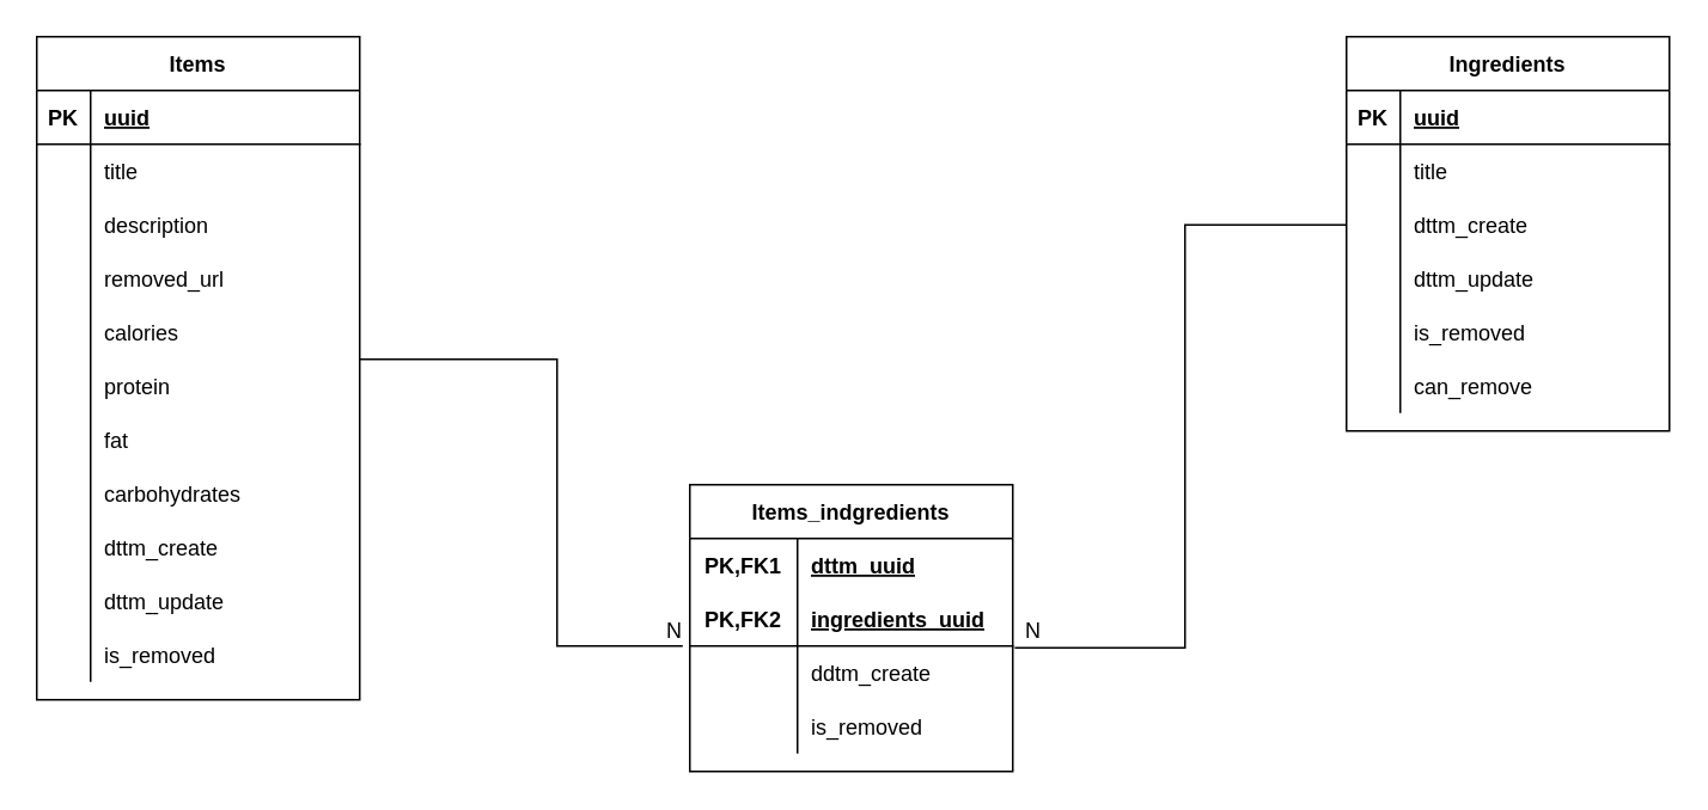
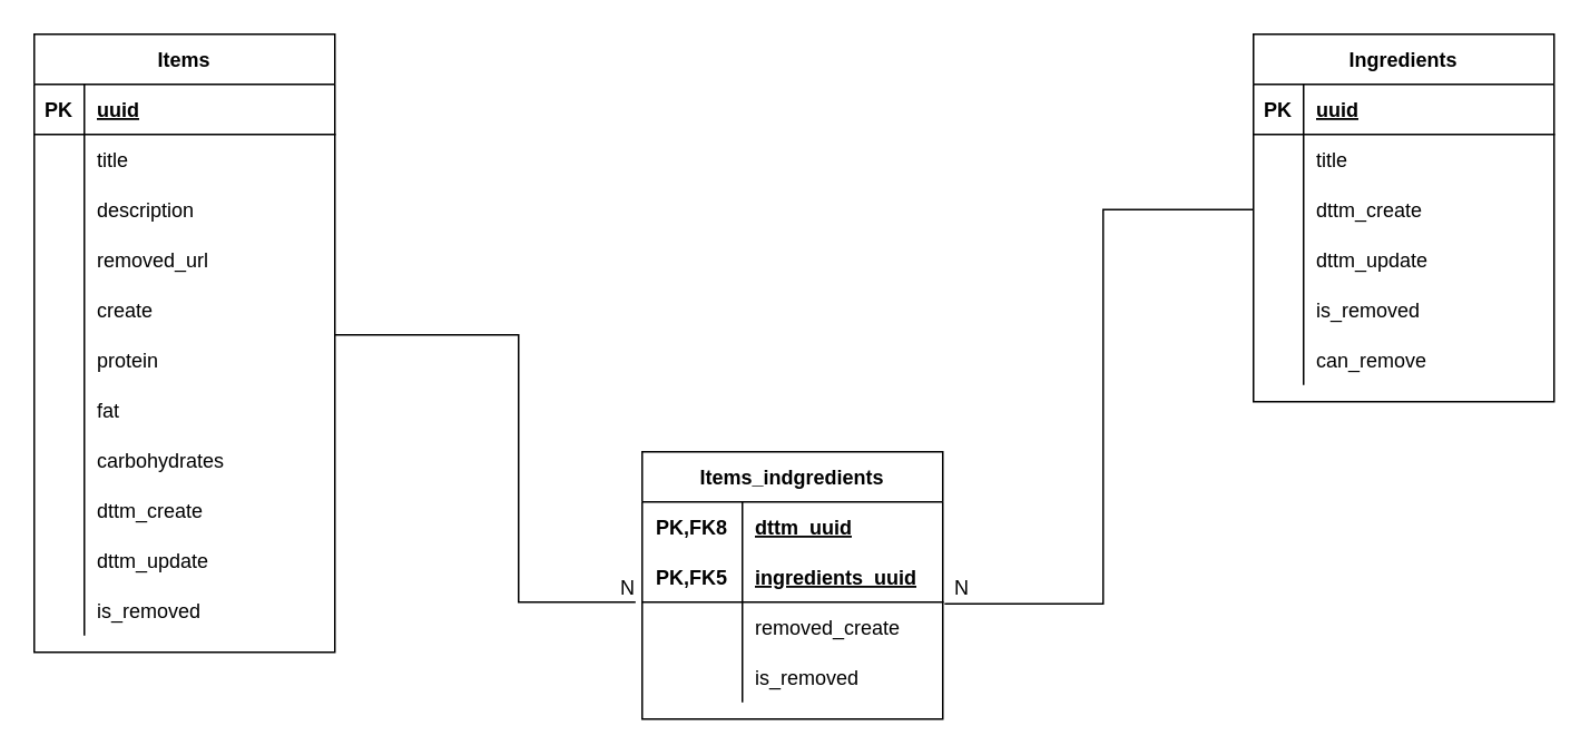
  <mxCell id="0" />
  <mxCell id="1" parent="0" />
  <mxCell id="2" value="Items" style="shape=table;startSize=30;container=1;collapsible=1;childLayout=tableLayout;fixedRows=1;rowLines=0;fontStyle=1;align=center;resizeLast=1;" vertex="1" parent="1"><mxGeometry x="20" y="20" width="180" height="370" as="geometry" /></mxCell>
  <mxCell id="3" value="" style="shape=tableRow;horizontal=0;startSize=0;swimlaneHead=0;swimlaneBody=0;fillColor=none;collapsible=0;dropTarget=0;points=[[0,0.5],[1,0.5]];portConstraint=eastwest;top=0;left=0;right=0;bottom=1;" vertex="1" parent="2"><mxGeometry y="30" width="180" height="30" as="geometry" /></mxCell>
  <mxCell id="4" value="PK" style="shape=partialRectangle;connectable=0;fillColor=none;top=0;left=0;bottom=0;right=0;fontStyle=1;overflow=hidden;" vertex="1" parent="3"><mxGeometry width="30" height="30" as="geometry"><mxRectangle width="30" height="30" as="alternateBounds" /></mxGeometry></mxCell>
  <mxCell id="5" value="uuid" style="shape=partialRectangle;connectable=0;fillColor=none;top=0;left=0;bottom=0;right=0;align=left;spacingLeft=6;fontStyle=5;overflow=hidden;" vertex="1" parent="3"><mxGeometry x="30" width="150" height="30" as="geometry"><mxRectangle width="150" height="30" as="alternateBounds" /></mxGeometry></mxCell>
  <mxCell id="6" value="" style="shape=tableRow;horizontal=0;startSize=0;swimlaneHead=0;swimlaneBody=0;fillColor=none;collapsible=0;dropTarget=0;points=[[0,0.5],[1,0.5]];portConstraint=eastwest;top=0;left=0;right=0;bottom=0;" vertex="1" parent="2"><mxGeometry y="60" width="180" height="30" as="geometry" /></mxCell>
  <mxCell id="7" value="" style="shape=partialRectangle;connectable=0;fillColor=none;top=0;left=0;bottom=0;right=0;editable=1;overflow=hidden;" vertex="1" parent="6"><mxGeometry width="30" height="30" as="geometry"><mxRectangle width="30" height="30" as="alternateBounds" /></mxGeometry></mxCell>
  <mxCell id="8" value="title" style="shape=partialRectangle;connectable=0;fillColor=none;top=0;left=0;bottom=0;right=0;align=left;spacingLeft=6;overflow=hidden;" vertex="1" parent="6"><mxGeometry x="30" width="150" height="30" as="geometry"><mxRectangle width="150" height="30" as="alternateBounds" /></mxGeometry></mxCell>
  <mxCell id="9" value="" style="shape=tableRow;horizontal=0;startSize=0;swimlaneHead=0;swimlaneBody=0;fillColor=none;collapsible=0;dropTarget=0;points=[[0,0.5],[1,0.5]];portConstraint=eastwest;top=0;left=0;right=0;bottom=0;" vertex="1" parent="2"><mxGeometry y="90" width="180" height="30" as="geometry" /></mxCell>
  <mxCell id="10" value="" style="shape=partialRectangle;connectable=0;fillColor=none;top=0;left=0;bottom=0;right=0;editable=1;overflow=hidden;" vertex="1" parent="9"><mxGeometry width="30" height="30" as="geometry"><mxRectangle width="30" height="30" as="alternateBounds" /></mxGeometry></mxCell>
  <mxCell id="11" value="description" style="shape=partialRectangle;connectable=0;fillColor=none;top=0;left=0;bottom=0;right=0;align=left;spacingLeft=6;overflow=hidden;" vertex="1" parent="9"><mxGeometry x="30" width="150" height="30" as="geometry"><mxRectangle width="150" height="30" as="alternateBounds" /></mxGeometry></mxCell>
  <mxCell id="12" value="" style="shape=tableRow;horizontal=0;startSize=0;swimlaneHead=0;swimlaneBody=0;fillColor=none;collapsible=0;dropTarget=0;points=[[0,0.5],[1,0.5]];portConstraint=eastwest;top=0;left=0;right=0;bottom=0;" vertex="1" parent="2"><mxGeometry y="120" width="180" height="30" as="geometry" /></mxCell>
  <mxCell id="13" value="" style="shape=partialRectangle;connectable=0;fillColor=none;top=0;left=0;bottom=0;right=0;editable=1;overflow=hidden;" vertex="1" parent="12"><mxGeometry width="30" height="30" as="geometry"><mxRectangle width="30" height="30" as="alternateBounds" /></mxGeometry></mxCell>
  <mxCell id="14" value="removed_url" style="shape=partialRectangle;connectable=0;fillColor=none;top=0;left=0;bottom=0;right=0;align=left;spacingLeft=6;overflow=hidden;" vertex="1" parent="12"><mxGeometry x="30" width="150" height="30" as="geometry"><mxRectangle width="150" height="30" as="alternateBounds" /></mxGeometry></mxCell>
  <mxCell id="15" style="shape=tableRow;horizontal=0;startSize=0;swimlaneHead=0;swimlaneBody=0;fillColor=none;collapsible=0;dropTarget=0;points=[[0,0.5],[1,0.5]];portConstraint=eastwest;top=0;left=0;right=0;bottom=0;" vertex="1" parent="2"><mxGeometry y="150" width="180" height="30" as="geometry" /></mxCell>
  <mxCell id="16" style="shape=partialRectangle;connectable=0;fillColor=none;top=0;left=0;bottom=0;right=0;editable=1;overflow=hidden;" vertex="1" parent="15"><mxGeometry width="30" height="30" as="geometry"><mxRectangle width="30" height="30" as="alternateBounds" /></mxGeometry></mxCell>
- <mxCell id="17" value="calories" style="shape=partialRectangle;connectable=0;fillColor=none;top=0;left=0;bottom=0;right=0;align=left;spacingLeft=6;overflow=hidden;" vertex="1" parent="15"><mxGeometry x="30" width="150" height="30" as="geometry"><mxRectangle width="150" height="30" as="alternateBounds" /></mxGeometry></mxCell>
+ <mxCell id="17" value="create" style="shape=partialRectangle;connectable=0;fillColor=none;top=0;left=0;bottom=0;right=0;align=left;spacingLeft=6;overflow=hidden;" vertex="1" parent="15"><mxGeometry x="30" width="150" height="30" as="geometry"><mxRectangle width="150" height="30" as="alternateBounds" /></mxGeometry></mxCell>
  <mxCell id="18" style="shape=tableRow;horizontal=0;startSize=0;swimlaneHead=0;swimlaneBody=0;fillColor=none;collapsible=0;dropTarget=0;points=[[0,0.5],[1,0.5]];portConstraint=eastwest;top=0;left=0;right=0;bottom=0;" vertex="1" parent="2"><mxGeometry y="180" width="180" height="30" as="geometry" /></mxCell>
  <mxCell id="19" style="shape=partialRectangle;connectable=0;fillColor=none;top=0;left=0;bottom=0;right=0;editable=1;overflow=hidden;" vertex="1" parent="18"><mxGeometry width="30" height="30" as="geometry"><mxRectangle width="30" height="30" as="alternateBounds" /></mxGeometry></mxCell>
  <mxCell id="20" value="protein" style="shape=partialRectangle;connectable=0;fillColor=none;top=0;left=0;bottom=0;right=0;align=left;spacingLeft=6;overflow=hidden;" vertex="1" parent="18"><mxGeometry x="30" width="150" height="30" as="geometry"><mxRectangle width="150" height="30" as="alternateBounds" /></mxGeometry></mxCell>
  <mxCell id="21" style="shape=tableRow;horizontal=0;startSize=0;swimlaneHead=0;swimlaneBody=0;fillColor=none;collapsible=0;dropTarget=0;points=[[0,0.5],[1,0.5]];portConstraint=eastwest;top=0;left=0;right=0;bottom=0;" vertex="1" parent="2"><mxGeometry y="210" width="180" height="30" as="geometry" /></mxCell>
  <mxCell id="22" style="shape=partialRectangle;connectable=0;fillColor=none;top=0;left=0;bottom=0;right=0;editable=1;overflow=hidden;" vertex="1" parent="21"><mxGeometry width="30" height="30" as="geometry"><mxRectangle width="30" height="30" as="alternateBounds" /></mxGeometry></mxCell>
  <mxCell id="23" value="fat" style="shape=partialRectangle;connectable=0;fillColor=none;top=0;left=0;bottom=0;right=0;align=left;spacingLeft=6;overflow=hidden;" vertex="1" parent="21"><mxGeometry x="30" width="150" height="30" as="geometry"><mxRectangle width="150" height="30" as="alternateBounds" /></mxGeometry></mxCell>
  <mxCell id="24" style="shape=tableRow;horizontal=0;startSize=0;swimlaneHead=0;swimlaneBody=0;fillColor=none;collapsible=0;dropTarget=0;points=[[0,0.5],[1,0.5]];portConstraint=eastwest;top=0;left=0;right=0;bottom=0;" vertex="1" parent="2"><mxGeometry y="240" width="180" height="30" as="geometry" /></mxCell>
  <mxCell id="25" style="shape=partialRectangle;connectable=0;fillColor=none;top=0;left=0;bottom=0;right=0;editable=1;overflow=hidden;" vertex="1" parent="24"><mxGeometry width="30" height="30" as="geometry"><mxRectangle width="30" height="30" as="alternateBounds" /></mxGeometry></mxCell>
  <mxCell id="26" value="carbohydrates" style="shape=partialRectangle;connectable=0;fillColor=none;top=0;left=0;bottom=0;right=0;align=left;spacingLeft=6;overflow=hidden;" vertex="1" parent="24"><mxGeometry x="30" width="150" height="30" as="geometry"><mxRectangle width="150" height="30" as="alternateBounds" /></mxGeometry></mxCell>
  <mxCell id="27" style="shape=tableRow;horizontal=0;startSize=0;swimlaneHead=0;swimlaneBody=0;fillColor=none;collapsible=0;dropTarget=0;points=[[0,0.5],[1,0.5]];portConstraint=eastwest;top=0;left=0;right=0;bottom=0;" vertex="1" parent="2"><mxGeometry y="270" width="180" height="30" as="geometry" /></mxCell>
  <mxCell id="28" style="shape=partialRectangle;connectable=0;fillColor=none;top=0;left=0;bottom=0;right=0;editable=1;overflow=hidden;" vertex="1" parent="27"><mxGeometry width="30" height="30" as="geometry"><mxRectangle width="30" height="30" as="alternateBounds" /></mxGeometry></mxCell>
  <mxCell id="29" value="dttm_create" style="shape=partialRectangle;connectable=0;fillColor=none;top=0;left=0;bottom=0;right=0;align=left;spacingLeft=6;overflow=hidden;" vertex="1" parent="27"><mxGeometry x="30" width="150" height="30" as="geometry"><mxRectangle width="150" height="30" as="alternateBounds" /></mxGeometry></mxCell>
  <mxCell id="30" style="shape=tableRow;horizontal=0;startSize=0;swimlaneHead=0;swimlaneBody=0;fillColor=none;collapsible=0;dropTarget=0;points=[[0,0.5],[1,0.5]];portConstraint=eastwest;top=0;left=0;right=0;bottom=0;" vertex="1" parent="2"><mxGeometry y="300" width="180" height="30" as="geometry" /></mxCell>
  <mxCell id="31" style="shape=partialRectangle;connectable=0;fillColor=none;top=0;left=0;bottom=0;right=0;editable=1;overflow=hidden;" vertex="1" parent="30"><mxGeometry width="30" height="30" as="geometry"><mxRectangle width="30" height="30" as="alternateBounds" /></mxGeometry></mxCell>
  <mxCell id="32" value="dttm_update" style="shape=partialRectangle;connectable=0;fillColor=none;top=0;left=0;bottom=0;right=0;align=left;spacingLeft=6;overflow=hidden;" vertex="1" parent="30"><mxGeometry x="30" width="150" height="30" as="geometry"><mxRectangle width="150" height="30" as="alternateBounds" /></mxGeometry></mxCell>
  <mxCell id="33" style="shape=tableRow;horizontal=0;startSize=0;swimlaneHead=0;swimlaneBody=0;fillColor=none;collapsible=0;dropTarget=0;points=[[0,0.5],[1,0.5]];portConstraint=eastwest;top=0;left=0;right=0;bottom=0;" vertex="1" parent="2"><mxGeometry y="330" width="180" height="30" as="geometry" /></mxCell>
  <mxCell id="34" style="shape=partialRectangle;connectable=0;fillColor=none;top=0;left=0;bottom=0;right=0;editable=1;overflow=hidden;" vertex="1" parent="33"><mxGeometry width="30" height="30" as="geometry"><mxRectangle width="30" height="30" as="alternateBounds" /></mxGeometry></mxCell>
  <mxCell id="35" value="is_removed" style="shape=partialRectangle;connectable=0;fillColor=none;top=0;left=0;bottom=0;right=0;align=left;spacingLeft=6;overflow=hidden;" vertex="1" parent="33"><mxGeometry x="30" width="150" height="30" as="geometry"><mxRectangle width="150" height="30" as="alternateBounds" /></mxGeometry></mxCell>
  <mxCell id="36" value="Ingredients" style="shape=table;startSize=30;container=1;collapsible=1;childLayout=tableLayout;fixedRows=1;rowLines=0;fontStyle=1;align=center;resizeLast=1;" vertex="1" parent="1"><mxGeometry x="750" y="20" width="180" height="220" as="geometry" /></mxCell>
  <mxCell id="37" value="" style="shape=tableRow;horizontal=0;startSize=0;swimlaneHead=0;swimlaneBody=0;fillColor=none;collapsible=0;dropTarget=0;points=[[0,0.5],[1,0.5]];portConstraint=eastwest;top=0;left=0;right=0;bottom=1;" vertex="1" parent="36"><mxGeometry y="30" width="180" height="30" as="geometry" /></mxCell>
  <mxCell id="38" value="PK" style="shape=partialRectangle;connectable=0;fillColor=none;top=0;left=0;bottom=0;right=0;fontStyle=1;overflow=hidden;" vertex="1" parent="37"><mxGeometry width="30" height="30" as="geometry"><mxRectangle width="30" height="30" as="alternateBounds" /></mxGeometry></mxCell>
  <mxCell id="39" value="uuid" style="shape=partialRectangle;connectable=0;fillColor=none;top=0;left=0;bottom=0;right=0;align=left;spacingLeft=6;fontStyle=5;overflow=hidden;" vertex="1" parent="37"><mxGeometry x="30" width="150" height="30" as="geometry"><mxRectangle width="150" height="30" as="alternateBounds" /></mxGeometry></mxCell>
  <mxCell id="40" value="" style="shape=tableRow;horizontal=0;startSize=0;swimlaneHead=0;swimlaneBody=0;fillColor=none;collapsible=0;dropTarget=0;points=[[0,0.5],[1,0.5]];portConstraint=eastwest;top=0;left=0;right=0;bottom=0;" vertex="1" parent="36"><mxGeometry y="60" width="180" height="30" as="geometry" /></mxCell>
  <mxCell id="41" value="" style="shape=partialRectangle;connectable=0;fillColor=none;top=0;left=0;bottom=0;right=0;editable=1;overflow=hidden;" vertex="1" parent="40"><mxGeometry width="30" height="30" as="geometry"><mxRectangle width="30" height="30" as="alternateBounds" /></mxGeometry></mxCell>
  <mxCell id="42" value="title" style="shape=partialRectangle;connectable=0;fillColor=none;top=0;left=0;bottom=0;right=0;align=left;spacingLeft=6;overflow=hidden;" vertex="1" parent="40"><mxGeometry x="30" width="150" height="30" as="geometry"><mxRectangle width="150" height="30" as="alternateBounds" /></mxGeometry></mxCell>
  <mxCell id="43" value="" style="shape=tableRow;horizontal=0;startSize=0;swimlaneHead=0;swimlaneBody=0;fillColor=none;collapsible=0;dropTarget=0;points=[[0,0.5],[1,0.5]];portConstraint=eastwest;top=0;left=0;right=0;bottom=0;" vertex="1" parent="36"><mxGeometry y="90" width="180" height="30" as="geometry" /></mxCell>
  <mxCell id="44" value="" style="shape=partialRectangle;connectable=0;fillColor=none;top=0;left=0;bottom=0;right=0;editable=1;overflow=hidden;" vertex="1" parent="43"><mxGeometry width="30" height="30" as="geometry"><mxRectangle width="30" height="30" as="alternateBounds" /></mxGeometry></mxCell>
  <mxCell id="45" value="dttm_create" style="shape=partialRectangle;connectable=0;fillColor=none;top=0;left=0;bottom=0;right=0;align=left;spacingLeft=6;overflow=hidden;" vertex="1" parent="43"><mxGeometry x="30" width="150" height="30" as="geometry"><mxRectangle width="150" height="30" as="alternateBounds" /></mxGeometry></mxCell>
  <mxCell id="46" value="" style="shape=tableRow;horizontal=0;startSize=0;swimlaneHead=0;swimlaneBody=0;fillColor=none;collapsible=0;dropTarget=0;points=[[0,0.5],[1,0.5]];portConstraint=eastwest;top=0;left=0;right=0;bottom=0;" vertex="1" parent="36"><mxGeometry y="120" width="180" height="30" as="geometry" /></mxCell>
  <mxCell id="47" value="" style="shape=partialRectangle;connectable=0;fillColor=none;top=0;left=0;bottom=0;right=0;editable=1;overflow=hidden;" vertex="1" parent="46"><mxGeometry width="30" height="30" as="geometry"><mxRectangle width="30" height="30" as="alternateBounds" /></mxGeometry></mxCell>
  <mxCell id="48" value="dttm_update" style="shape=partialRectangle;connectable=0;fillColor=none;top=0;left=0;bottom=0;right=0;align=left;spacingLeft=6;overflow=hidden;" vertex="1" parent="46"><mxGeometry x="30" width="150" height="30" as="geometry"><mxRectangle width="150" height="30" as="alternateBounds" /></mxGeometry></mxCell>
  <mxCell id="49" style="shape=tableRow;horizontal=0;startSize=0;swimlaneHead=0;swimlaneBody=0;fillColor=none;collapsible=0;dropTarget=0;points=[[0,0.5],[1,0.5]];portConstraint=eastwest;top=0;left=0;right=0;bottom=0;" vertex="1" parent="36"><mxGeometry y="150" width="180" height="30" as="geometry" /></mxCell>
  <mxCell id="50" style="shape=partialRectangle;connectable=0;fillColor=none;top=0;left=0;bottom=0;right=0;editable=1;overflow=hidden;" vertex="1" parent="49"><mxGeometry width="30" height="30" as="geometry"><mxRectangle width="30" height="30" as="alternateBounds" /></mxGeometry></mxCell>
  <mxCell id="51" value="is_removed" style="shape=partialRectangle;connectable=0;fillColor=none;top=0;left=0;bottom=0;right=0;align=left;spacingLeft=6;overflow=hidden;" vertex="1" parent="49"><mxGeometry x="30" width="150" height="30" as="geometry"><mxRectangle width="150" height="30" as="alternateBounds" /></mxGeometry></mxCell>
  <mxCell id="52" style="shape=tableRow;horizontal=0;startSize=0;swimlaneHead=0;swimlaneBody=0;fillColor=none;collapsible=0;dropTarget=0;points=[[0,0.5],[1,0.5]];portConstraint=eastwest;top=0;left=0;right=0;bottom=0;" vertex="1" parent="36"><mxGeometry y="180" width="180" height="30" as="geometry" /></mxCell>
  <mxCell id="53" style="shape=partialRectangle;connectable=0;fillColor=none;top=0;left=0;bottom=0;right=0;editable=1;overflow=hidden;" vertex="1" parent="52"><mxGeometry width="30" height="30" as="geometry"><mxRectangle width="30" height="30" as="alternateBounds" /></mxGeometry></mxCell>
  <mxCell id="54" value="can_remove" style="shape=partialRectangle;connectable=0;fillColor=none;top=0;left=0;bottom=0;right=0;align=left;spacingLeft=6;overflow=hidden;" vertex="1" parent="52"><mxGeometry x="30" width="150" height="30" as="geometry"><mxRectangle width="150" height="30" as="alternateBounds" /></mxGeometry></mxCell>
  <mxCell id="55" value="Items_indgredients" style="shape=table;startSize=30;container=1;collapsible=1;childLayout=tableLayout;fixedRows=1;rowLines=0;fontStyle=1;align=center;resizeLast=1;" vertex="1" parent="1"><mxGeometry x="384" y="270" width="180" height="160" as="geometry" /></mxCell>
  <mxCell id="56" value="" style="shape=tableRow;horizontal=0;startSize=0;swimlaneHead=0;swimlaneBody=0;fillColor=none;collapsible=0;dropTarget=0;points=[[0,0.5],[1,0.5]];portConstraint=eastwest;top=0;left=0;right=0;bottom=0;" vertex="1" parent="55"><mxGeometry y="30" width="180" height="30" as="geometry" /></mxCell>
- <mxCell id="57" value="PK,FK1" style="shape=partialRectangle;connectable=0;fillColor=none;top=0;left=0;bottom=0;right=0;fontStyle=1;overflow=hidden;" vertex="1" parent="56"><mxGeometry width="60" height="30" as="geometry"><mxRectangle width="60" height="30" as="alternateBounds" /></mxGeometry></mxCell>
+ <mxCell id="57" value="PK,FK8" style="shape=partialRectangle;connectable=0;fillColor=none;top=0;left=0;bottom=0;right=0;fontStyle=1;overflow=hidden;" vertex="1" parent="56"><mxGeometry width="60" height="30" as="geometry"><mxRectangle width="60" height="30" as="alternateBounds" /></mxGeometry></mxCell>
  <mxCell id="58" value="dttm_uuid" style="shape=partialRectangle;connectable=0;fillColor=none;top=0;left=0;bottom=0;right=0;align=left;spacingLeft=6;fontStyle=5;overflow=hidden;" vertex="1" parent="56"><mxGeometry x="60" width="120" height="30" as="geometry"><mxRectangle width="120" height="30" as="alternateBounds" /></mxGeometry></mxCell>
  <mxCell id="59" value="" style="shape=tableRow;horizontal=0;startSize=0;swimlaneHead=0;swimlaneBody=0;fillColor=none;collapsible=0;dropTarget=0;points=[[0,0.5],[1,0.5]];portConstraint=eastwest;top=0;left=0;right=0;bottom=1;" vertex="1" parent="55"><mxGeometry y="60" width="180" height="30" as="geometry" /></mxCell>
- <mxCell id="60" value="PK,FK2" style="shape=partialRectangle;connectable=0;fillColor=none;top=0;left=0;bottom=0;right=0;fontStyle=1;overflow=hidden;" vertex="1" parent="59"><mxGeometry width="60" height="30" as="geometry"><mxRectangle width="60" height="30" as="alternateBounds" /></mxGeometry></mxCell>
+ <mxCell id="60" value="PK,FK5" style="shape=partialRectangle;connectable=0;fillColor=none;top=0;left=0;bottom=0;right=0;fontStyle=1;overflow=hidden;" vertex="1" parent="59"><mxGeometry width="60" height="30" as="geometry"><mxRectangle width="60" height="30" as="alternateBounds" /></mxGeometry></mxCell>
  <mxCell id="61" value="ingredients_uuid" style="shape=partialRectangle;connectable=0;fillColor=none;top=0;left=0;bottom=0;right=0;align=left;spacingLeft=6;fontStyle=5;overflow=hidden;" vertex="1" parent="59"><mxGeometry x="60" width="120" height="30" as="geometry"><mxRectangle width="120" height="30" as="alternateBounds" /></mxGeometry></mxCell>
  <mxCell id="62" value="" style="shape=tableRow;horizontal=0;startSize=0;swimlaneHead=0;swimlaneBody=0;fillColor=none;collapsible=0;dropTarget=0;points=[[0,0.5],[1,0.5]];portConstraint=eastwest;top=0;left=0;right=0;bottom=0;" vertex="1" parent="55"><mxGeometry y="90" width="180" height="30" as="geometry" /></mxCell>
  <mxCell id="63" value="" style="shape=partialRectangle;connectable=0;fillColor=none;top=0;left=0;bottom=0;right=0;editable=1;overflow=hidden;" vertex="1" parent="62"><mxGeometry width="60" height="30" as="geometry"><mxRectangle width="60" height="30" as="alternateBounds" /></mxGeometry></mxCell>
- <mxCell id="64" value="ddtm_create" style="shape=partialRectangle;connectable=0;fillColor=none;top=0;left=0;bottom=0;right=0;align=left;spacingLeft=6;overflow=hidden;" vertex="1" parent="62"><mxGeometry x="60" width="120" height="30" as="geometry"><mxRectangle width="120" height="30" as="alternateBounds" /></mxGeometry></mxCell>
+ <mxCell id="64" value="removed_create" style="shape=partialRectangle;connectable=0;fillColor=none;top=0;left=0;bottom=0;right=0;align=left;spacingLeft=6;overflow=hidden;" vertex="1" parent="62"><mxGeometry x="60" width="120" height="30" as="geometry"><mxRectangle width="120" height="30" as="alternateBounds" /></mxGeometry></mxCell>
  <mxCell id="65" value="" style="shape=tableRow;horizontal=0;startSize=0;swimlaneHead=0;swimlaneBody=0;fillColor=none;collapsible=0;dropTarget=0;points=[[0,0.5],[1,0.5]];portConstraint=eastwest;top=0;left=0;right=0;bottom=0;" vertex="1" parent="55"><mxGeometry y="120" width="180" height="30" as="geometry" /></mxCell>
  <mxCell id="66" value="" style="shape=partialRectangle;connectable=0;fillColor=none;top=0;left=0;bottom=0;right=0;editable=1;overflow=hidden;" vertex="1" parent="65"><mxGeometry width="60" height="30" as="geometry"><mxRectangle width="60" height="30" as="alternateBounds" /></mxGeometry></mxCell>
  <mxCell id="67" value="is_removed" style="shape=partialRectangle;connectable=0;fillColor=none;top=0;left=0;bottom=0;right=0;align=left;spacingLeft=6;overflow=hidden;" vertex="1" parent="65"><mxGeometry x="60" width="120" height="30" as="geometry"><mxRectangle width="120" height="30" as="alternateBounds" /></mxGeometry></mxCell>
  <mxCell id="68" value="" style="endArrow=none;html=1;rounded=0;entryX=-0.022;entryY=1;entryDx=0;entryDy=0;entryPerimeter=0;" edge="1" parent="1" target="59"><mxGeometry relative="1" as="geometry"><mxPoint x="200" y="200" as="sourcePoint" /><mxPoint x="360" y="200" as="targetPoint" /><Array as="points"><mxPoint x="310" y="200" /><mxPoint x="310" y="360" /></Array></mxGeometry></mxCell>
  <mxCell id="69" value="N" style="resizable=0;html=1;align=right;verticalAlign=bottom;" connectable="0" vertex="1" parent="68"><mxGeometry x="1" relative="1" as="geometry" /></mxCell>
  <mxCell id="70" value="" style="endArrow=none;html=1;rounded=0;entryX=1.006;entryY=1.033;entryDx=0;entryDy=0;entryPerimeter=0;exitX=0;exitY=0.5;exitDx=0;exitDy=0;" edge="1" parent="1" source="43" target="59"><mxGeometry relative="1" as="geometry"><mxPoint x="510" y="140" as="sourcePoint" /><mxPoint x="670" y="140" as="targetPoint" /><Array as="points"><mxPoint x="660" y="125" /><mxPoint x="660" y="361" /></Array></mxGeometry></mxCell>
  <mxCell id="71" value="N" style="resizable=0;html=1;align=right;verticalAlign=bottom;" connectable="0" vertex="1" parent="70"><mxGeometry x="1" relative="1" as="geometry"><mxPoint x="15" y="-1" as="offset" /></mxGeometry></mxCell>
